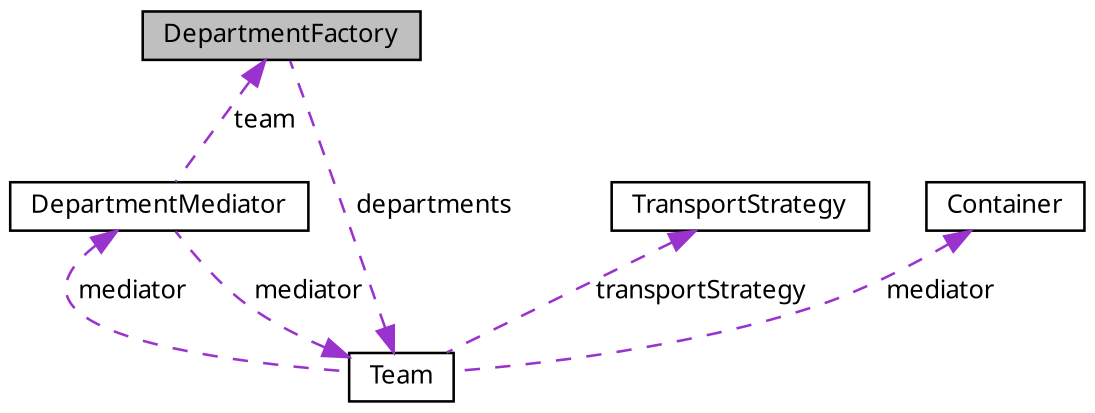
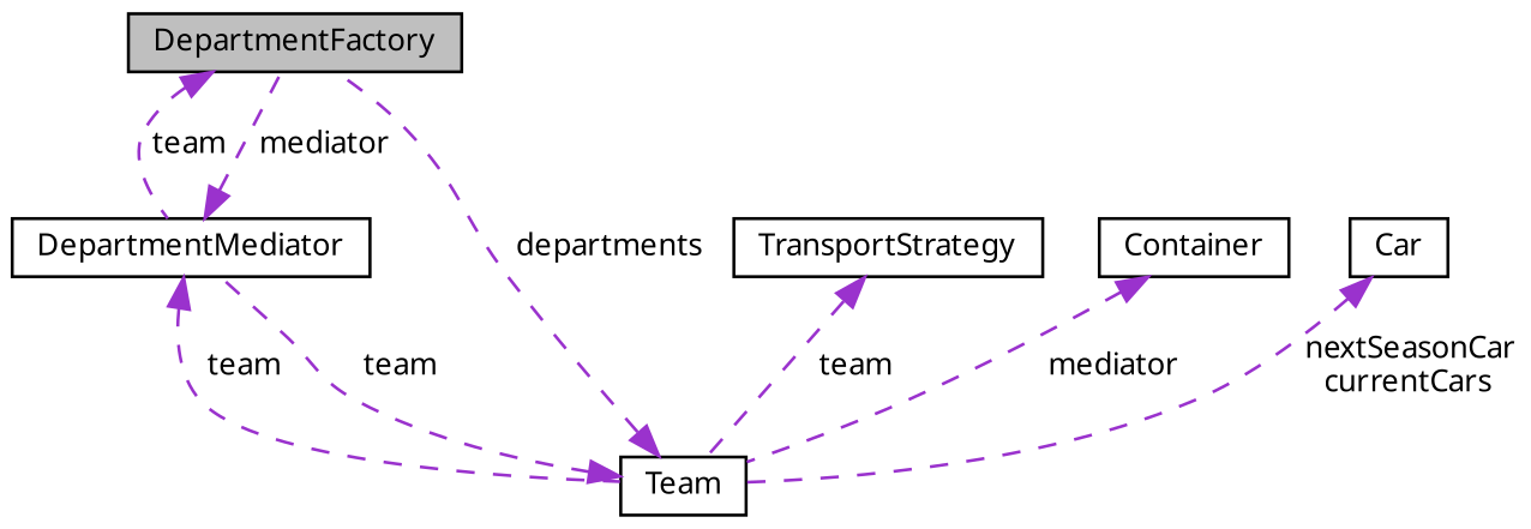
  digraph {
    fontname="Noto Sans"
    node [color=black fillcolor=white fontname="Noto Sans" fontsize=10 shape=record style=filled]
    edge [color=darkorchid3 dir=back fontname="Noto Sans" fontsize=10 labelfontname=Helvetica labelfontsize=10 style=dashed]
    n1 [fillcolor=grey75 fontcolor=black height=0.2 label=DepartmentFactory width=0.4]
    n2 [height=0.2 label=DepartmentMediator width=0.4]
    n3 [height=0.2 label=Team width=0.4]
    n4 [height=0.2 label=TransportStrategy width=0.4]
    n5 [height=0.2 label=Container width=0.4]
+   n6 [height=0.2 label=Car width=0.4]
    n1 -> n2 [label=" team"]
-   n2 -> n3 [label=" mediator"]
+   n2 -> n1 [label=" mediator"]
+   n2 -> n3 [label=" team"]
    n3 -> n1 [label=" departments"]
-   n3 -> n2 [label=" mediator"]
-   n4 -> n3 [label=" transportStrategy"]
+   n3 -> n2 [label=" team"]
+   n4 -> n3 [label=" team"]
    n5 -> n3 [label=" mediator"]
+   n6 -> n3 [label=" nextSeasonCar\ncurrentCars"]
  }
